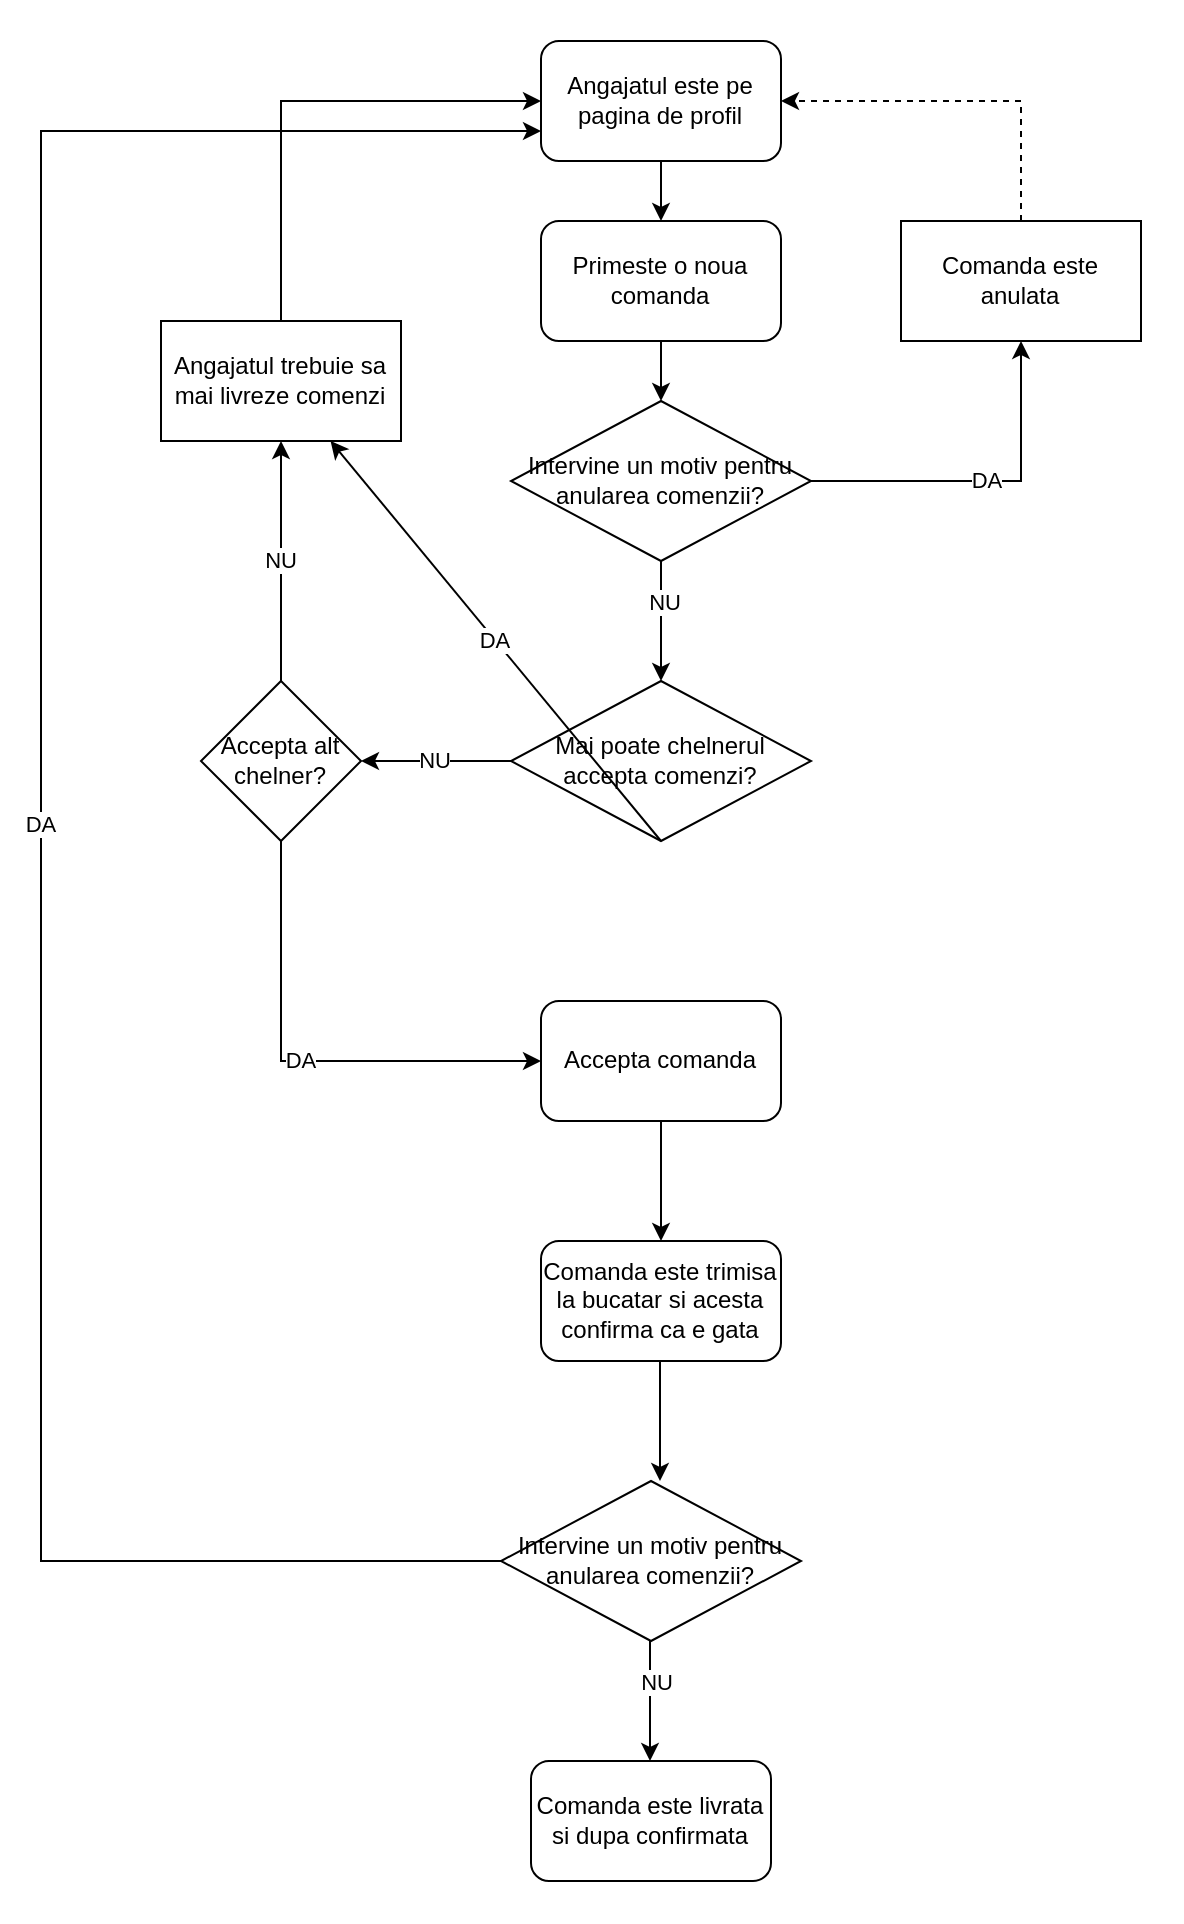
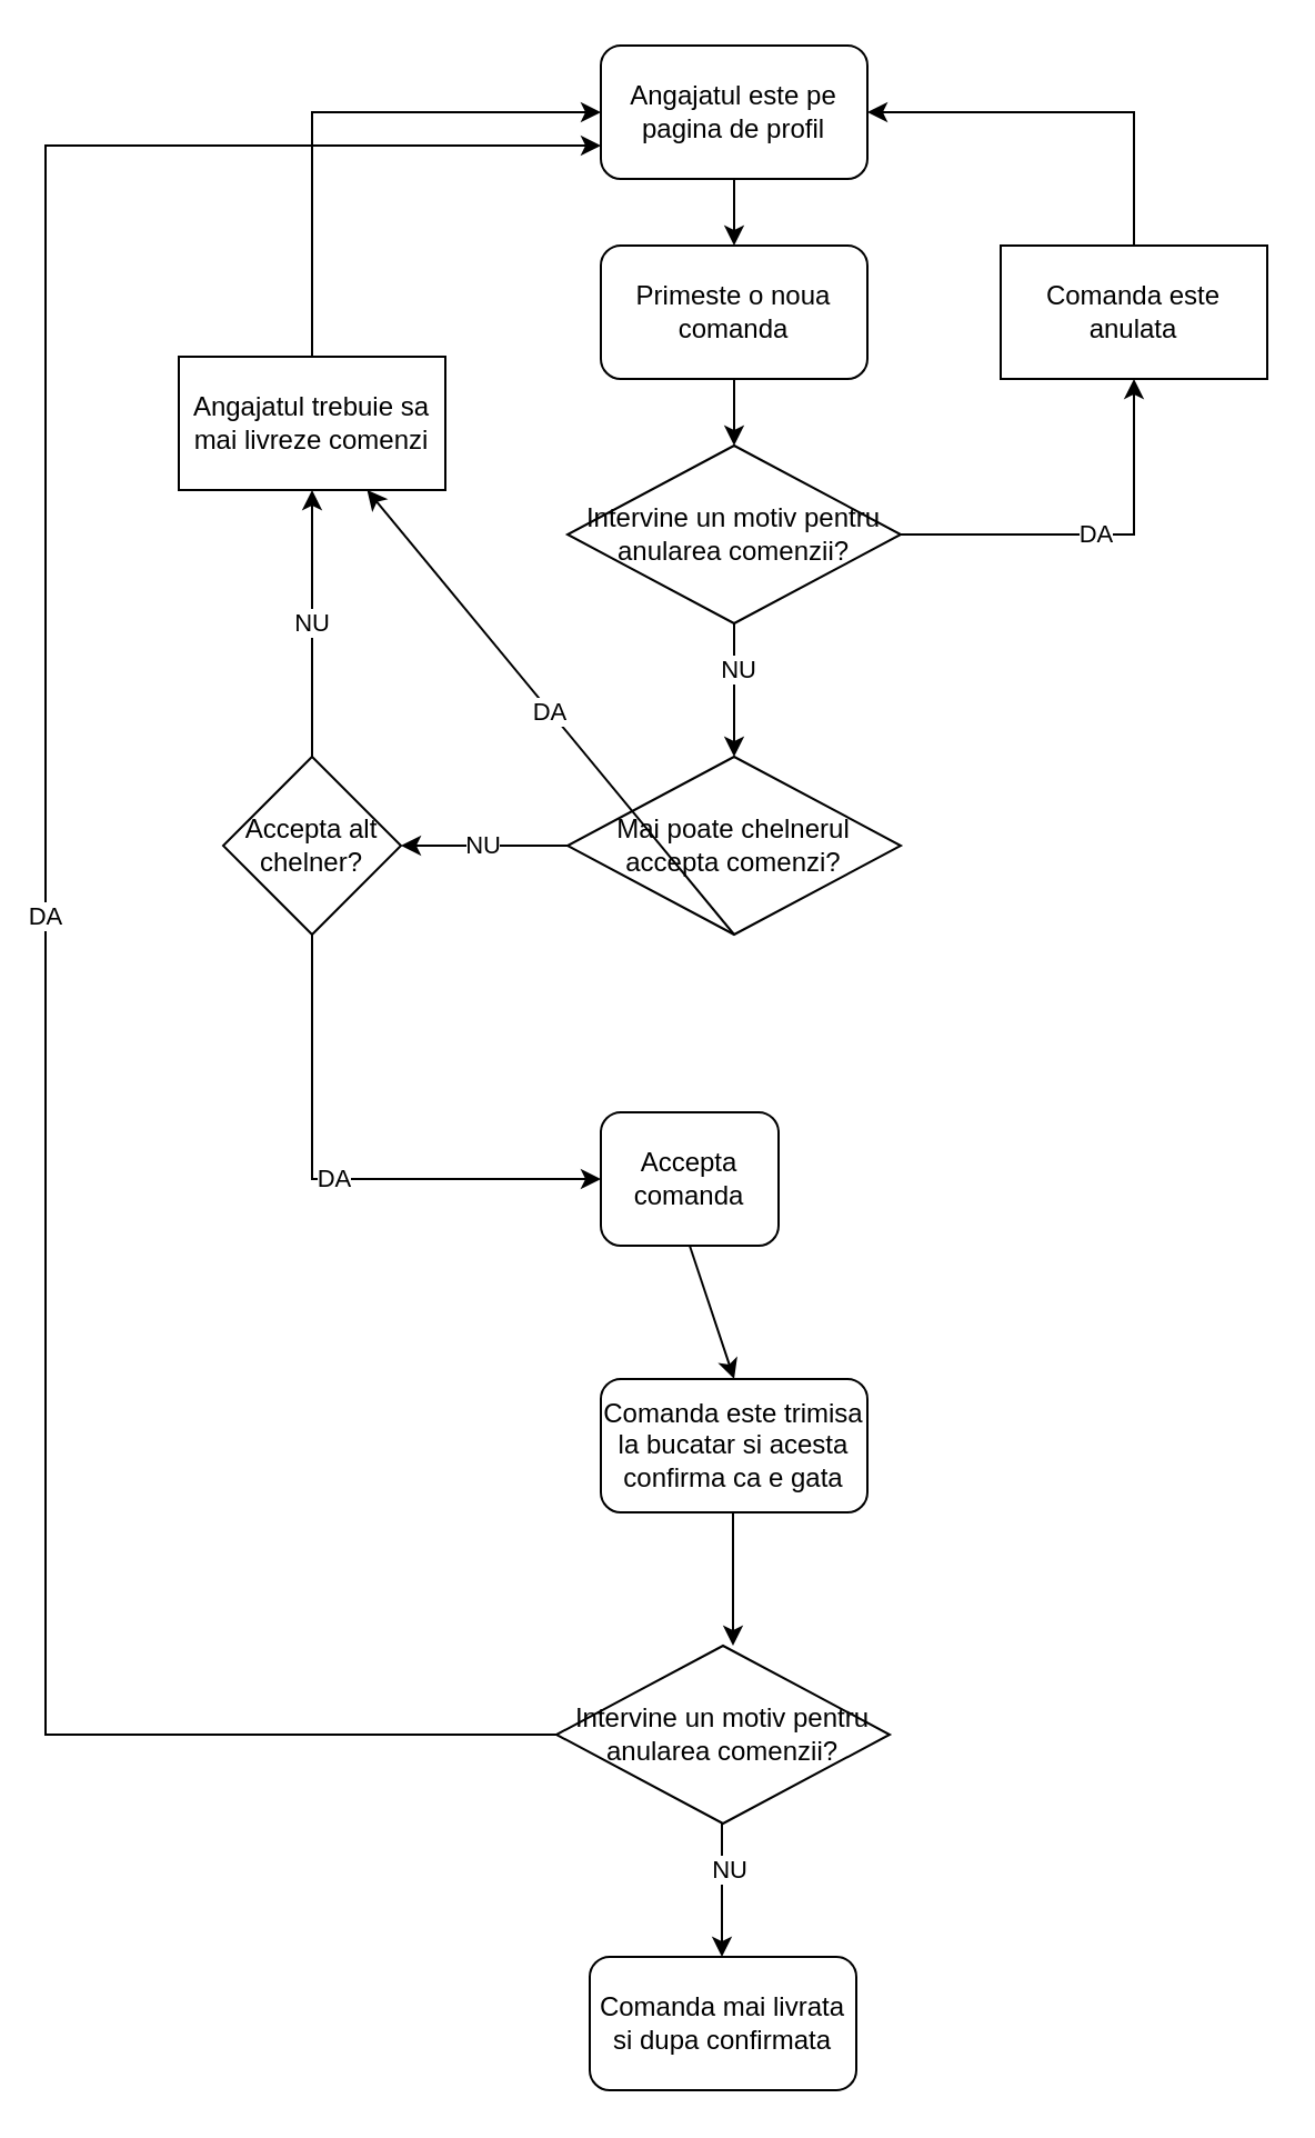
  <mxCell id="0" />
  <mxCell id="1" parent="0" />
  <mxCell id="2" value="Angajatul este pe pagina de profil" style="rounded=1;whiteSpace=wrap;html=1;" vertex="1" parent="1"><mxGeometry x="270" y="20" width="120" height="60" as="geometry" /></mxCell>
  <mxCell id="3" value="Mai poate chelnerul accepta comenzi?" style="rhombus;whiteSpace=wrap;html=1;" vertex="1" parent="1"><mxGeometry x="255" y="340" width="150" height="80" as="geometry" /></mxCell>
  <mxCell id="4" value="Angajatul trebuie sa mai livreze comenzi" style="whiteSpace=wrap;html=1;rounded=0;" vertex="1" parent="1"><mxGeometry x="80" y="160" width="120" height="60" as="geometry" /></mxCell>
- <mxCell id="5" value="Accepta comanda" style="rounded=1;whiteSpace=wrap;html=1;" vertex="1" parent="1"><mxGeometry x="270" y="500" width="120" height="60" as="geometry" /></mxCell>
+ <mxCell id="5" value="Accepta comanda" style="rounded=1;whiteSpace=wrap;html=1;" vertex="1" parent="1"><mxGeometry x="270" y="500" width="80" height="60" as="geometry" /></mxCell>
  <mxCell id="6" value="NU" style="endArrow=classic;html=1;rounded=0;entryX=1;entryY=0.5;entryDx=0;entryDy=0;exitX=0;exitY=0.5;exitDx=0;exitDy=0;" edge="1" parent="1" source="3" target="26"><mxGeometry x="0.013" width="50" height="50" relative="1" as="geometry"><mxPoint x="360" y="560" as="sourcePoint" /><mxPoint x="410" y="510" as="targetPoint" /><mxPoint as="offset" /></mxGeometry></mxCell>
  <mxCell id="7" value="" style="endArrow=classic;html=1;rounded=0;entryX=0;entryY=0.5;entryDx=0;entryDy=0;exitX=0.5;exitY=0;exitDx=0;exitDy=0;" edge="1" parent="1" source="4" target="2"><mxGeometry width="50" height="50" relative="1" as="geometry"><mxPoint x="300" y="180" as="sourcePoint" /><mxPoint x="230" y="180" as="targetPoint" /><Array as="points"><mxPoint x="140" y="50" /></Array></mxGeometry></mxCell>
  <mxCell id="8" value="DA" style="endArrow=classic;html=1;rounded=0;exitX=0.5;exitY=1;exitDx=0;exitDy=0;" edge="1" parent="1" source="3" target="4"><mxGeometry width="50" height="50" relative="1" as="geometry"><mxPoint x="340" y="300" as="sourcePoint" /><mxPoint x="340" y="350" as="targetPoint" /><mxPoint as="offset" /></mxGeometry></mxCell>
  <mxCell id="9" value="" style="endArrow=classic;html=1;rounded=0;entryX=0.5;entryY=0;entryDx=0;entryDy=0;exitX=0.5;exitY=1;exitDx=0;exitDy=0;" edge="1" parent="1" source="5"><mxGeometry width="50" height="50" relative="1" as="geometry"><mxPoint x="350" y="310" as="sourcePoint" /><mxPoint x="330" y="620" as="targetPoint" /></mxGeometry></mxCell>
  <mxCell id="10" value="Comanda este trimisa la bucatar si acesta confirma ca e gata" style="rounded=1;whiteSpace=wrap;html=1;" vertex="1" parent="1"><mxGeometry x="270" y="620" width="120" height="60" as="geometry" /></mxCell>
  <mxCell id="11" value="" style="endArrow=classic;html=1;rounded=0;entryX=0.5;entryY=0;entryDx=0;entryDy=0;exitX=0.5;exitY=1;exitDx=0;exitDy=0;" edge="1" parent="1"><mxGeometry width="50" height="50" relative="1" as="geometry"><mxPoint x="329.5" y="680" as="sourcePoint" /><mxPoint x="329.5" y="740" as="targetPoint" /></mxGeometry></mxCell>
  <mxCell id="12" value="Intervine un motiv pentru anularea comenzii?" style="rhombus;whiteSpace=wrap;html=1;" vertex="1" parent="1"><mxGeometry x="255" y="200" width="150" height="80" as="geometry" /></mxCell>
  <mxCell id="13" value="" style="endArrow=classic;html=1;rounded=0;entryX=0.5;entryY=0;entryDx=0;entryDy=0;exitX=0.5;exitY=1;exitDx=0;exitDy=0;" edge="1" parent="1" source="12" target="3"><mxGeometry width="50" height="50" relative="1" as="geometry"><mxPoint x="340" y="90" as="sourcePoint" /><mxPoint x="340" y="210" as="targetPoint" /></mxGeometry></mxCell>
  <mxCell id="14" value="NU" style="edgeLabel;html=1;align=center;verticalAlign=middle;resizable=0;points=[];" vertex="1" connectable="0" parent="13"><mxGeometry x="-0.325" y="1" relative="1" as="geometry"><mxPoint as="offset" /></mxGeometry></mxCell>
- <mxCell id="15" value="" style="endArrow=classic;html=1;rounded=0;entryX=1;entryY=0.5;entryDx=0;entryDy=0;exitX=0.5;exitY=0;exitDx=0;exitDy=0;dashed=1;" edge="1" parent="1" source="16" target="2"><mxGeometry width="50" height="50" relative="1" as="geometry"><mxPoint x="520" y="130" as="sourcePoint" /><mxPoint x="350" y="220" as="targetPoint" /><Array as="points"><mxPoint x="510" y="50" /></Array></mxGeometry></mxCell>
+ <mxCell id="15" value="" style="endArrow=classic;html=1;rounded=0;entryX=1;entryY=0.5;entryDx=0;entryDy=0;exitX=0.5;exitY=0;exitDx=0;exitDy=0;" edge="1" parent="1" source="16" target="2"><mxGeometry width="50" height="50" relative="1" as="geometry"><mxPoint x="520" y="130" as="sourcePoint" /><mxPoint x="350" y="220" as="targetPoint" /><Array as="points"><mxPoint x="510" y="50" /></Array></mxGeometry></mxCell>
  <mxCell id="16" value="Comanda este anulata" style="whiteSpace=wrap;html=1;rounded=0;" vertex="1" parent="1"><mxGeometry x="450" y="110" width="120" height="60" as="geometry" /></mxCell>
  <mxCell id="17" value="DA" style="endArrow=classic;html=1;rounded=0;entryX=0.5;entryY=1;entryDx=0;entryDy=0;exitX=1;exitY=0.5;exitDx=0;exitDy=0;" edge="1" parent="1" source="12" target="16"><mxGeometry width="50" height="50" relative="1" as="geometry"><mxPoint x="360" y="110" as="sourcePoint" /><mxPoint x="360" y="230" as="targetPoint" /><Array as="points"><mxPoint x="510" y="240" /></Array></mxGeometry></mxCell>
  <mxCell id="18" value="Intervine un motiv pentru anularea comenzii?" style="rhombus;whiteSpace=wrap;html=1;" vertex="1" parent="1"><mxGeometry x="250" y="740" width="150" height="80" as="geometry" /></mxCell>
  <mxCell id="19" value="" style="endArrow=classic;html=1;rounded=0;entryX=0.5;entryY=0;entryDx=0;entryDy=0;exitX=0.5;exitY=1;exitDx=0;exitDy=0;" edge="1" parent="1"><mxGeometry width="50" height="50" relative="1" as="geometry"><mxPoint x="324.5" y="820" as="sourcePoint" /><mxPoint x="324.5" y="880" as="targetPoint" /></mxGeometry></mxCell>
  <mxCell id="20" value="NU" style="edgeLabel;html=1;align=center;verticalAlign=middle;resizable=0;points=[];" vertex="1" connectable="0" parent="19"><mxGeometry x="-0.333" y="3" relative="1" as="geometry"><mxPoint as="offset" /></mxGeometry></mxCell>
- <mxCell id="21" value="Comanda este livrata si dupa confirmata" style="rounded=1;whiteSpace=wrap;html=1;" vertex="1" parent="1"><mxGeometry x="265" y="880" width="120" height="60" as="geometry" /></mxCell>
+ <mxCell id="21" value="Comanda mai livrata si dupa confirmata" style="rounded=1;whiteSpace=wrap;html=1;" vertex="1" parent="1"><mxGeometry x="265" y="880" width="120" height="60" as="geometry" /></mxCell>
  <mxCell id="22" value="DA" style="endArrow=classic;html=1;rounded=0;exitX=0;exitY=0.5;exitDx=0;exitDy=0;entryX=0;entryY=0.75;entryDx=0;entryDy=0;" edge="1" parent="1" source="18" target="2"><mxGeometry width="50" height="50" relative="1" as="geometry"><mxPoint x="340" y="430" as="sourcePoint" /><mxPoint x="20" y="660" as="targetPoint" /><Array as="points"><mxPoint x="20" y="780" /><mxPoint x="20" y="65" /></Array></mxGeometry></mxCell>
  <mxCell id="23" value="Primeste o noua comanda" style="rounded=1;whiteSpace=wrap;html=1;" vertex="1" parent="1"><mxGeometry x="270" y="110" width="120" height="60" as="geometry" /></mxCell>
  <mxCell id="24" value="" style="endArrow=classic;html=1;rounded=0;exitX=0.5;exitY=1;exitDx=0;exitDy=0;" edge="1" parent="1" source="2"><mxGeometry width="50" height="50" relative="1" as="geometry"><mxPoint x="290" y="310" as="sourcePoint" /><mxPoint x="330" y="110" as="targetPoint" /></mxGeometry></mxCell>
  <mxCell id="25" value="" style="endArrow=classic;html=1;rounded=0;exitX=0.5;exitY=1;exitDx=0;exitDy=0;entryX=0.5;entryY=0;entryDx=0;entryDy=0;" edge="1" parent="1" source="23" target="12"><mxGeometry width="50" height="50" relative="1" as="geometry"><mxPoint x="340" y="90" as="sourcePoint" /><mxPoint x="340" y="120" as="targetPoint" /></mxGeometry></mxCell>
  <mxCell id="26" value="Accepta alt chelner?" style="rhombus;whiteSpace=wrap;html=1;" vertex="1" parent="1"><mxGeometry x="100" y="340" width="80" height="80" as="geometry" /></mxCell>
  <mxCell id="27" value="NU" style="endArrow=classic;html=1;rounded=0;entryX=0.5;entryY=1;entryDx=0;entryDy=0;exitX=0.5;exitY=0;exitDx=0;exitDy=0;" edge="1" parent="1" source="26" target="4"><mxGeometry width="50" height="50" relative="1" as="geometry"><mxPoint x="265" y="390" as="sourcePoint" /><mxPoint x="180" y="200" as="targetPoint" /></mxGeometry></mxCell>
  <mxCell id="28" value="DA" style="endArrow=classic;html=1;rounded=0;entryX=0;entryY=0.5;entryDx=0;entryDy=0;exitX=0.5;exitY=1;exitDx=0;exitDy=0;" edge="1" parent="1" source="26" target="5"><mxGeometry width="50" height="50" relative="1" as="geometry"><mxPoint x="275" y="400" as="sourcePoint" /><mxPoint x="190" y="210" as="targetPoint" /><Array as="points"><mxPoint x="140" y="530" /></Array><mxPoint as="offset" /></mxGeometry></mxCell>
